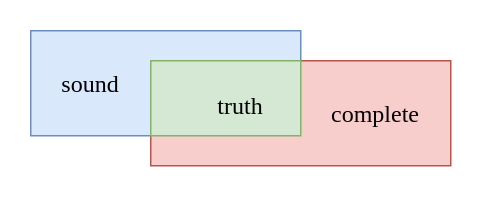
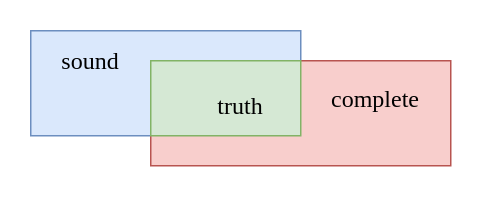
  <mxCell id="0" />
  <mxCell id="1" parent="0" />
  <mxCell id="2" value="" style="rounded=0;whiteSpace=wrap;html=1;fontSize=16;fillColor=#dae8fc;fontFamily=Monaco;strokeColor=#6c8ebf;" vertex="1" parent="1"><mxGeometry x="20" y="20" width="180" height="70" as="geometry" /></mxCell>
  <mxCell id="3" value="" style="rounded=0;whiteSpace=wrap;html=1;fontSize=16;fillColor=#f8cecc;fontFamily=Monaco;strokeColor=#b85450;" vertex="1" parent="1"><mxGeometry x="100" y="40" width="200" height="70" as="geometry" /></mxCell>
- <mxCell id="4" value="complete" style="text;html=1;strokeColor=none;fillColor=none;align=center;verticalAlign=middle;whiteSpace=wrap;rounded=0;fontSize=16;fontFamily=Monaco;" vertex="1" parent="1"><mxGeometry x="210" y="60" width="80" height="30" as="geometry" /></mxCell>
- <mxCell id="5" value="sound" style="text;html=1;strokeColor=none;fillColor=none;align=center;verticalAlign=middle;whiteSpace=wrap;rounded=0;fontSize=16;fontFamily=Monaco;" vertex="1" parent="1"><mxGeometry x="30" y="40" width="60" height="30" as="geometry" /></mxCell>
+ <mxCell id="4" value="complete" style="text;html=1;strokeColor=none;fillColor=none;align=center;verticalAlign=middle;whiteSpace=wrap;rounded=0;fontSize=16;fontFamily=Monaco;" vertex="1" parent="1"><mxGeometry x="210" y="50" width="80" height="30" as="geometry" /></mxCell>
+ <mxCell id="5" value="sound" style="text;html=1;strokeColor=none;fillColor=none;align=center;verticalAlign=middle;whiteSpace=wrap;rounded=0;fontSize=16;fontFamily=Monaco;" vertex="1" parent="1"><mxGeometry x="30" y="25" width="60" height="30" as="geometry" /></mxCell>
  <mxCell id="6" value="" style="rounded=0;whiteSpace=wrap;html=1;fontFamily=Monaco;fontSize=16;fillColor=#d5e8d4;strokeColor=#82b366;" vertex="1" parent="1"><mxGeometry x="100" y="40" width="100" height="50" as="geometry" /></mxCell>
  <mxCell id="7" value="truth" style="text;html=1;strokeColor=none;fillColor=none;align=center;verticalAlign=middle;whiteSpace=wrap;rounded=0;fontSize=16;fontFamily=Monaco;" vertex="1" parent="1"><mxGeometry x="130" y="55" width="60" height="30" as="geometry" /></mxCell>
